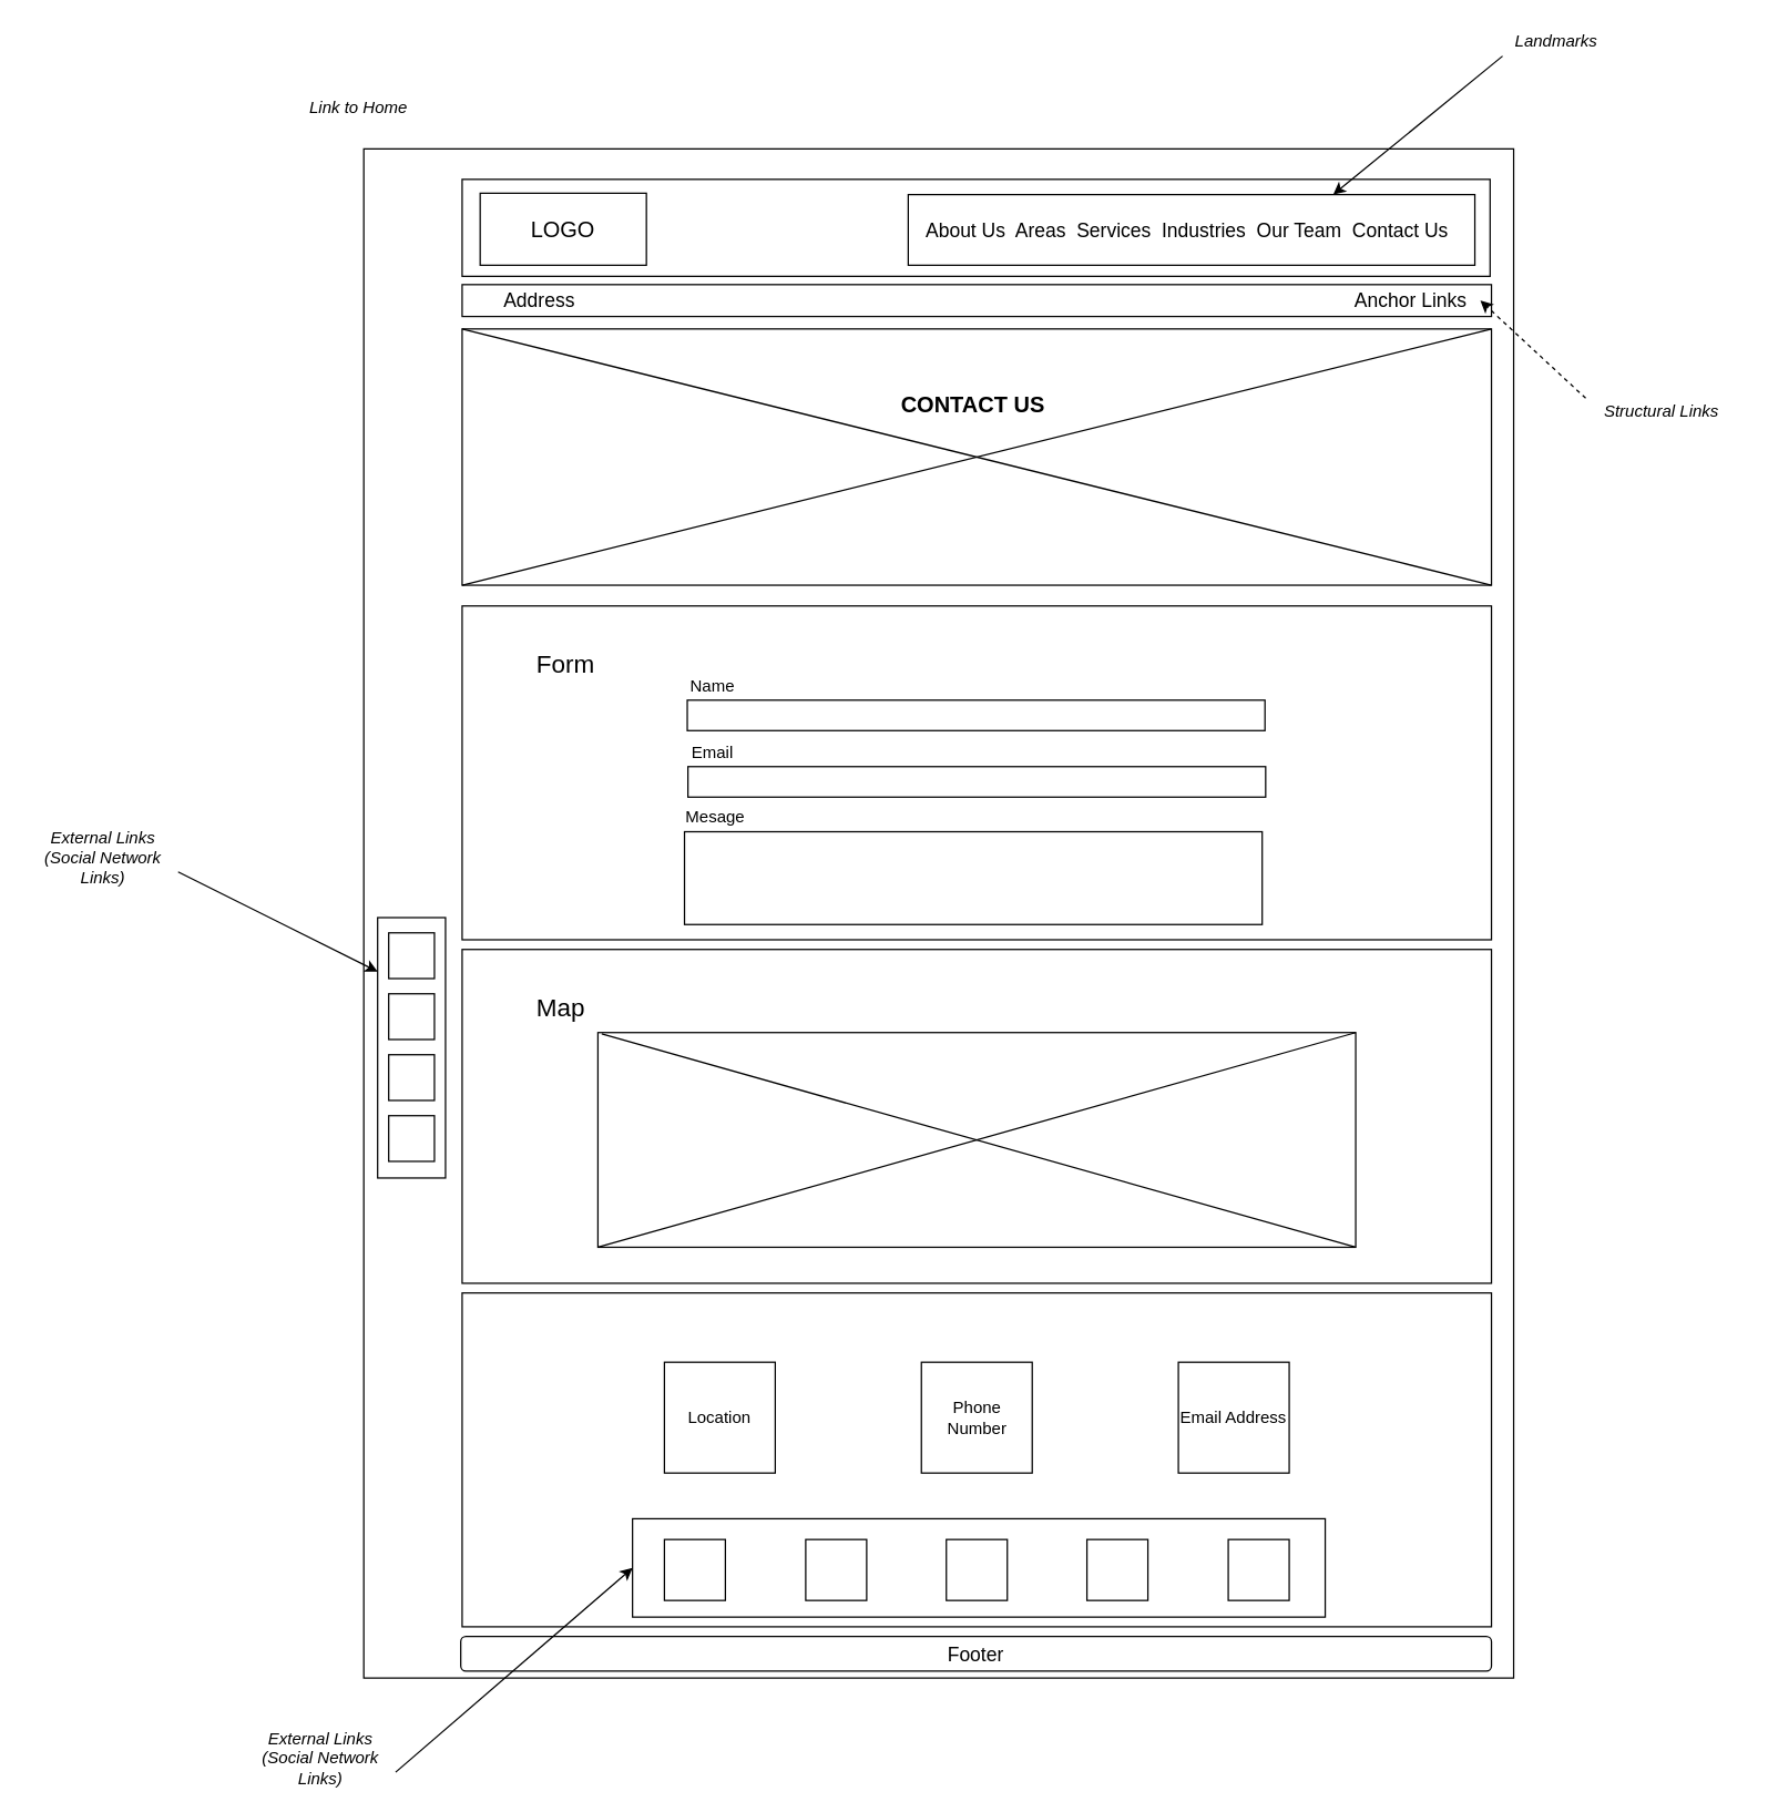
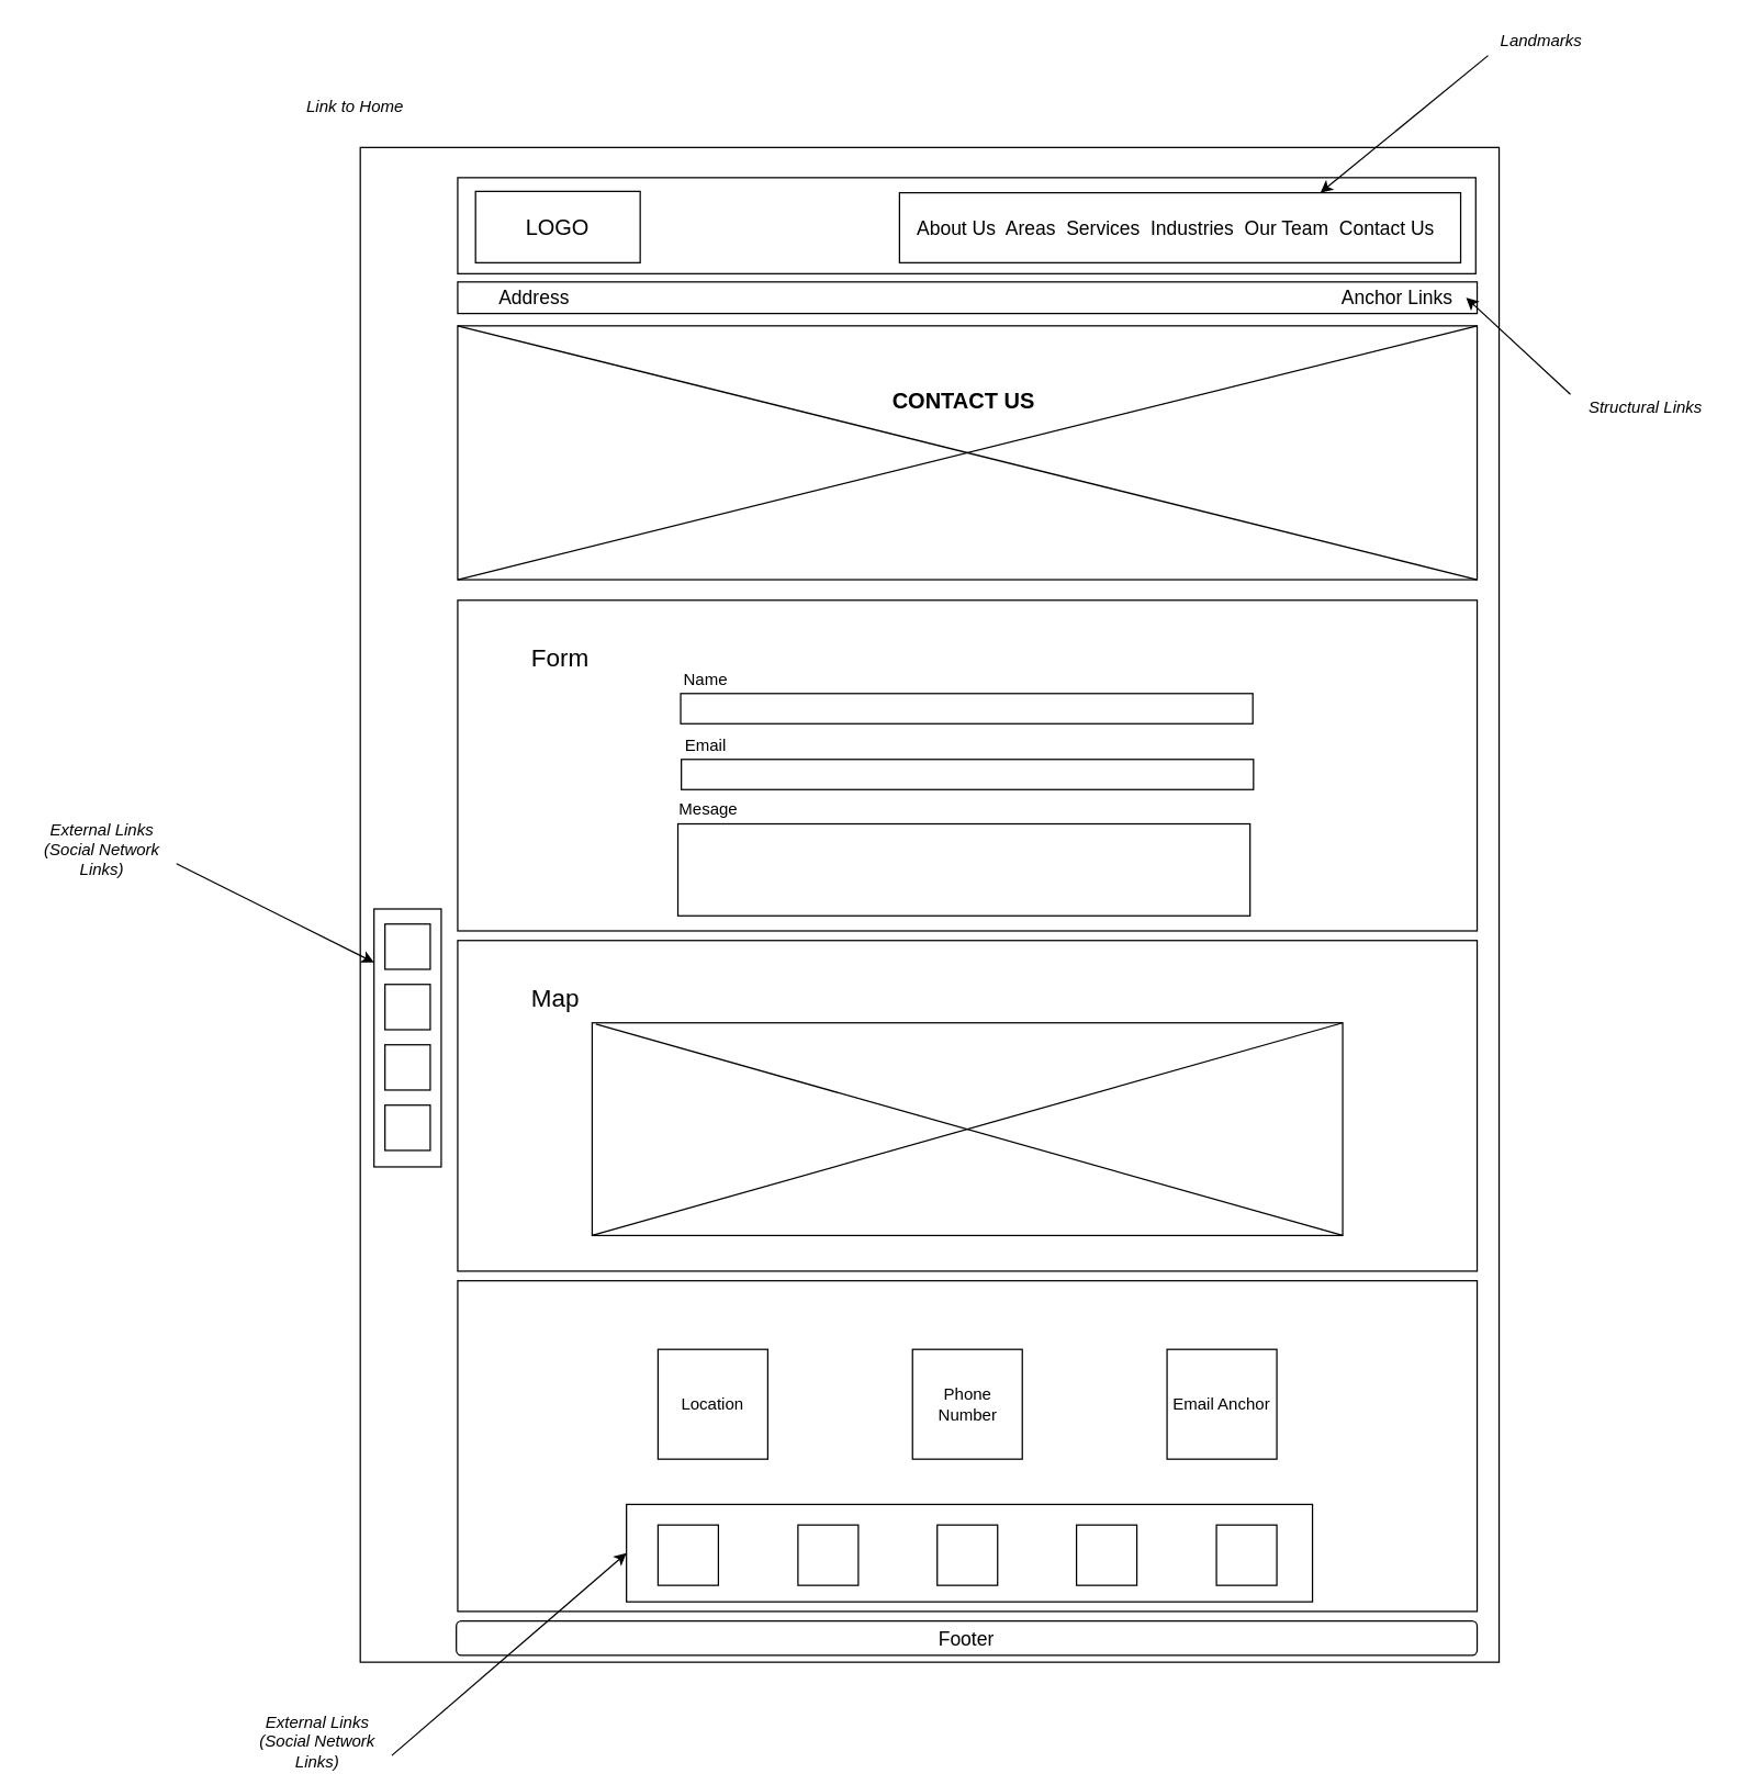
  <mxCell id="0" />
  <mxCell id="1" parent="0" />
  <mxCell id="2" value="" style="rounded=0;whiteSpace=wrap;html=1;fillColor=none;" parent="1" vertex="1"><mxGeometry x="262" y="107" width="830" height="1104" as="geometry" /></mxCell>
  <mxCell id="3" value="" style="rounded=0;whiteSpace=wrap;html=1;fillColor=none;" parent="1" vertex="1"><mxGeometry x="333" y="129" width="742" height="70" as="geometry" /></mxCell>
  <mxCell id="4" value="&lt;font style=&quot;font-size: 16px&quot;&gt;LOGO&lt;/font&gt;" style="rounded=0;whiteSpace=wrap;html=1;fillColor=none;" parent="1" vertex="1"><mxGeometry x="346" y="139" width="120" height="52" as="geometry" /></mxCell>
  <mxCell id="5" value="" style="rounded=0;whiteSpace=wrap;html=1;strokeColor=#000000;fillColor=none;" parent="1" vertex="1"><mxGeometry x="655" y="140" width="409" height="51" as="geometry" /></mxCell>
  <mxCell id="6" value="&lt;font style=&quot;font-size: 14px&quot;&gt;About Us&amp;nbsp; Areas&amp;nbsp; Services&amp;nbsp; Industries&amp;nbsp; &lt;/font&gt;&lt;font style=&quot;font-size: 14px&quot;&gt;Our Team&amp;nbsp; Contact Us&lt;/font&gt;" style="text;html=1;strokeColor=none;fillColor=none;align=left;verticalAlign=middle;whiteSpace=wrap;rounded=0;" parent="1" vertex="1"><mxGeometry x="666" y="155.5" width="389" height="20" as="geometry" /></mxCell>
  <mxCell id="7" value="&lt;i&gt;Landmarks&lt;/i&gt;" style="text;html=1;strokeColor=none;fillColor=none;align=center;verticalAlign=middle;whiteSpace=wrap;rounded=0;" parent="1" vertex="1"><mxGeometry x="1084" y="20" width="78" height="20" as="geometry" /></mxCell>
  <mxCell id="8" value="" style="endArrow=classic;html=1;entryX=0.75;entryY=0;entryDx=0;entryDy=0;exitX=0;exitY=1;exitDx=0;exitDy=0;" parent="1" source="7" target="5" edge="1"><mxGeometry width="50" height="50" relative="1" as="geometry"><mxPoint x="1127" y="114" as="sourcePoint" /><mxPoint x="1177" y="64" as="targetPoint" /></mxGeometry></mxCell>
  <mxCell id="9" value="&lt;i&gt;Link to Home&lt;/i&gt;" style="text;html=1;strokeColor=none;fillColor=none;align=center;verticalAlign=middle;whiteSpace=wrap;rounded=0;" parent="1" vertex="1"><mxGeometry x="217" y="68" width="83" height="20" as="geometry" /></mxCell>
  <mxCell id="10" value="" style="rounded=0;whiteSpace=wrap;html=1;fillColor=none;strokeColor=#000000;" parent="1" vertex="1"><mxGeometry x="333" y="205" width="743" height="23" as="geometry" /></mxCell>
  <mxCell id="11" value="&lt;font style=&quot;font-size: 14px&quot;&gt;Anchor Links&lt;/font&gt;" style="text;html=1;strokeColor=none;fillColor=none;align=center;verticalAlign=middle;whiteSpace=wrap;rounded=0;" parent="1" vertex="1"><mxGeometry x="968" y="208.5" width="100" height="16" as="geometry" /></mxCell>
  <mxCell id="12" value="&lt;i&gt;Structural Links&lt;/i&gt;" style="text;html=1;strokeColor=none;fillColor=none;align=center;verticalAlign=middle;whiteSpace=wrap;rounded=0;" parent="1" vertex="1"><mxGeometry x="1144" y="287" width="110" height="20" as="geometry" /></mxCell>
- <mxCell id="13" value="" style="endArrow=classic;html=1;entryX=1;entryY=0.5;entryDx=0;entryDy=0;exitX=0;exitY=0;exitDx=0;exitDy=0;dashed=1;" parent="1" source="12" target="11" edge="1"><mxGeometry width="50" height="50" relative="1" as="geometry"><mxPoint x="1254" y="287" as="sourcePoint" /><mxPoint x="968" y="217" as="targetPoint" /></mxGeometry></mxCell>
+ <mxCell id="13" value="" style="endArrow=classic;html=1;entryX=1;entryY=0.5;entryDx=0;entryDy=0;exitX=0;exitY=0;exitDx=0;exitDy=0;" parent="1" source="12" target="11" edge="1"><mxGeometry width="50" height="50" relative="1" as="geometry"><mxPoint x="1254" y="287" as="sourcePoint" /><mxPoint x="968" y="217" as="targetPoint" /></mxGeometry></mxCell>
  <mxCell id="14" value="" style="rounded=0;whiteSpace=wrap;html=1;fillColor=none;strokeColor=#000000;" parent="1" vertex="1"><mxGeometry x="333" y="237" width="743" height="185" as="geometry" /></mxCell>
  <mxCell id="15" value="" style="endArrow=none;html=1;entryX=0;entryY=0;entryDx=0;entryDy=0;exitX=1;exitY=1;exitDx=0;exitDy=0;" parent="1" source="14" target="14" edge="1"><mxGeometry width="50" height="50" relative="1" as="geometry"><mxPoint x="742" y="288" as="sourcePoint" /><mxPoint x="792" y="238" as="targetPoint" /></mxGeometry></mxCell>
  <mxCell id="16" value="" style="endArrow=none;html=1;entryX=1;entryY=0;entryDx=0;entryDy=0;exitX=0;exitY=1;exitDx=0;exitDy=0;" parent="1" source="14" target="14" edge="1"><mxGeometry width="50" height="50" relative="1" as="geometry"><mxPoint x="742" y="288" as="sourcePoint" /><mxPoint x="792" y="238" as="targetPoint" /></mxGeometry></mxCell>
  <mxCell id="17" value="&lt;b&gt;&lt;font style=&quot;font-size: 16px&quot;&gt;CONTACT US&lt;br&gt;&lt;/font&gt;&lt;/b&gt;" style="text;html=1;strokeColor=none;fillColor=none;align=center;verticalAlign=middle;whiteSpace=wrap;rounded=0;" parent="1" vertex="1"><mxGeometry x="640" y="282" width="124" height="20" as="geometry" /></mxCell>
  <mxCell id="18" value="" style="rounded=0;whiteSpace=wrap;html=1;fillColor=none;strokeColor=#000000;" parent="1" vertex="1"><mxGeometry x="333" y="437" width="743" height="241" as="geometry" /></mxCell>
  <mxCell id="19" value="&lt;h1&gt;&lt;span style=&quot;font-weight: normal&quot;&gt;&lt;font style=&quot;font-size: 18px&quot;&gt;Form&lt;/font&gt;&lt;/span&gt;&lt;br&gt;&lt;/h1&gt;" style="text;html=1;strokeColor=none;fillColor=none;spacing=5;spacingTop=-20;whiteSpace=wrap;overflow=hidden;rounded=0;" parent="1" vertex="1"><mxGeometry x="382" y="458" width="644" height="41" as="geometry" /></mxCell>
  <mxCell id="20" value="&lt;font style=&quot;font-size: 14px&quot;&gt;Footer&lt;/font&gt;" style="whiteSpace=wrap;html=1;strokeColor=#000000;fillColor=none;rounded=1;" parent="1" vertex="1"><mxGeometry x="332" y="1181" width="744" height="25" as="geometry" /></mxCell>
  <mxCell id="21" value="" style="rounded=0;whiteSpace=wrap;html=1;strokeColor=#000000;fillColor=none;" parent="1" vertex="1"><mxGeometry x="272" y="662" width="49" height="188" as="geometry" /></mxCell>
  <mxCell id="22" value="" style="whiteSpace=wrap;html=1;aspect=fixed;strokeColor=#000000;fillColor=none;" parent="1" vertex="1"><mxGeometry x="280" y="673" width="33" height="33" as="geometry" /></mxCell>
  <mxCell id="23" value="" style="whiteSpace=wrap;html=1;aspect=fixed;strokeColor=#000000;fillColor=none;" parent="1" vertex="1"><mxGeometry x="280" y="717" width="33" height="33" as="geometry" /></mxCell>
  <mxCell id="24" value="" style="whiteSpace=wrap;html=1;aspect=fixed;strokeColor=#000000;fillColor=none;" parent="1" vertex="1"><mxGeometry x="280" y="761" width="33" height="33" as="geometry" /></mxCell>
  <mxCell id="25" value="" style="whiteSpace=wrap;html=1;aspect=fixed;strokeColor=#000000;fillColor=none;" parent="1" vertex="1"><mxGeometry x="280" y="805" width="33" height="33" as="geometry" /></mxCell>
  <mxCell id="26" value="&lt;i&gt;External Links (Social Network Links)&lt;/i&gt;" style="text;html=1;strokeColor=none;fillColor=none;align=center;verticalAlign=middle;whiteSpace=wrap;rounded=0;" parent="1" vertex="1"><mxGeometry x="20" y="609" width="108" height="20" as="geometry" /></mxCell>
  <mxCell id="27" value="" style="endArrow=classic;html=1;entryX=0;entryY=0.207;entryDx=0;entryDy=0;entryPerimeter=0;exitX=1;exitY=1;exitDx=0;exitDy=0;" parent="1" source="26" target="21" edge="1"><mxGeometry width="50" height="50" relative="1" as="geometry"><mxPoint x="137" y="784" as="sourcePoint" /><mxPoint x="187" y="734" as="targetPoint" /></mxGeometry></mxCell>
  <mxCell id="28" value="" style="rounded=0;whiteSpace=wrap;html=1;fillColor=none;strokeColor=#000000;" parent="1" vertex="1"><mxGeometry x="333" y="685" width="743" height="241" as="geometry" /></mxCell>
  <mxCell id="29" value="&lt;h1&gt;&lt;span style=&quot;font-weight: normal&quot;&gt;&lt;font style=&quot;font-size: 18px&quot;&gt;Map&lt;/font&gt;&lt;/span&gt;&lt;br&gt;&lt;/h1&gt;" style="text;html=1;strokeColor=none;fillColor=none;spacing=5;spacingTop=-20;whiteSpace=wrap;overflow=hidden;rounded=0;" parent="1" vertex="1"><mxGeometry x="382" y="706" width="644" height="41" as="geometry" /></mxCell>
  <mxCell id="30" value="" style="rounded=0;whiteSpace=wrap;html=1;fillColor=none;strokeColor=#000000;" parent="1" vertex="1"><mxGeometry x="333" y="933" width="743" height="241" as="geometry" /></mxCell>
  <mxCell id="31" value="&lt;font style=&quot;font-size: 14px&quot;&gt;Address&lt;/font&gt;" style="text;html=1;strokeColor=none;fillColor=none;align=center;verticalAlign=middle;whiteSpace=wrap;rounded=0;" parent="1" vertex="1"><mxGeometry x="339" y="208.5" width="100" height="16" as="geometry" /></mxCell>
  <mxCell id="32" value="" style="rounded=0;whiteSpace=wrap;html=1;" vertex="1" parent="1"><mxGeometry x="495.5" y="505" width="417" height="22" as="geometry" /></mxCell>
  <mxCell id="33" value="" style="rounded=0;whiteSpace=wrap;html=1;" vertex="1" parent="1"><mxGeometry x="496" y="553" width="417" height="22" as="geometry" /></mxCell>
  <mxCell id="34" value="" style="rounded=0;whiteSpace=wrap;html=1;" vertex="1" parent="1"><mxGeometry x="493.5" y="600" width="417" height="67" as="geometry" /></mxCell>
  <mxCell id="35" value="Name" style="text;html=1;strokeColor=none;fillColor=none;align=center;verticalAlign=middle;whiteSpace=wrap;rounded=0;" vertex="1" parent="1"><mxGeometry x="493.5" y="485" width="40" height="20" as="geometry" /></mxCell>
  <mxCell id="36" value="Email" style="text;html=1;strokeColor=none;fillColor=none;align=center;verticalAlign=middle;whiteSpace=wrap;rounded=0;" vertex="1" parent="1"><mxGeometry x="493.5" y="533" width="40" height="20" as="geometry" /></mxCell>
  <mxCell id="37" value="Mesage" style="text;html=1;strokeColor=none;fillColor=none;align=center;verticalAlign=middle;whiteSpace=wrap;rounded=0;" vertex="1" parent="1"><mxGeometry x="495.5" y="580" width="40" height="20" as="geometry" /></mxCell>
  <mxCell id="38" value="" style="rounded=0;whiteSpace=wrap;html=1;" vertex="1" parent="1"><mxGeometry x="431" y="745" width="547" height="155" as="geometry" /></mxCell>
  <mxCell id="39" value="" style="endArrow=none;html=1;entryX=0.005;entryY=0.006;entryDx=0;entryDy=0;entryPerimeter=0;exitX=1;exitY=1;exitDx=0;exitDy=0;" edge="1" parent="1" source="38" target="38"><mxGeometry width="50" height="50" relative="1" as="geometry"><mxPoint x="783" y="822" as="sourcePoint" /><mxPoint x="434" y="751" as="targetPoint" /></mxGeometry></mxCell>
  <mxCell id="40" value="" style="endArrow=none;html=1;exitX=0;exitY=1;exitDx=0;exitDy=0;entryX=1;entryY=0;entryDx=0;entryDy=0;" edge="1" parent="1" source="38" target="38"><mxGeometry width="50" height="50" relative="1" as="geometry"><mxPoint x="783" y="822" as="sourcePoint" /><mxPoint x="833" y="772" as="targetPoint" /></mxGeometry></mxCell>
  <mxCell id="41" value="Location" style="whiteSpace=wrap;html=1;aspect=fixed;" vertex="1" parent="1"><mxGeometry x="479" y="983" width="80" height="80" as="geometry" /></mxCell>
  <mxCell id="42" value="Phone Number" style="whiteSpace=wrap;html=1;aspect=fixed;" vertex="1" parent="1"><mxGeometry x="664.5" y="983" width="80" height="80" as="geometry" /></mxCell>
- <mxCell id="43" value="Email Address" style="whiteSpace=wrap;html=1;aspect=fixed;" vertex="1" parent="1"><mxGeometry x="850" y="983" width="80" height="80" as="geometry" /></mxCell>
+ <mxCell id="43" value="Email Anchor" style="whiteSpace=wrap;html=1;aspect=fixed;" vertex="1" parent="1"><mxGeometry x="850" y="983" width="80" height="80" as="geometry" /></mxCell>
  <mxCell id="44" value="" style="whiteSpace=wrap;html=1;aspect=fixed;" vertex="1" parent="1"><mxGeometry x="479" y="1111" width="44" height="44" as="geometry" /></mxCell>
  <mxCell id="45" value="" style="whiteSpace=wrap;html=1;aspect=fixed;" vertex="1" parent="1"><mxGeometry x="682.5" y="1111" width="44" height="44" as="geometry" /></mxCell>
  <mxCell id="46" value="" style="whiteSpace=wrap;html=1;aspect=fixed;" vertex="1" parent="1"><mxGeometry x="784" y="1111" width="44" height="44" as="geometry" /></mxCell>
  <mxCell id="47" value="" style="whiteSpace=wrap;html=1;aspect=fixed;" vertex="1" parent="1"><mxGeometry x="581" y="1111" width="44" height="44" as="geometry" /></mxCell>
  <mxCell id="48" value="" style="whiteSpace=wrap;html=1;aspect=fixed;" vertex="1" parent="1"><mxGeometry x="886" y="1111" width="44" height="44" as="geometry" /></mxCell>
  <mxCell id="49" value="&lt;i&gt;External Links (Social Network Links)&lt;/i&gt;" style="text;html=1;strokeColor=none;fillColor=none;align=center;verticalAlign=middle;whiteSpace=wrap;rounded=0;" vertex="1" parent="1"><mxGeometry x="177" y="1259" width="108" height="20" as="geometry" /></mxCell>
  <mxCell id="50" value="" style="endArrow=classic;html=1;entryX=0;entryY=0.5;entryDx=0;entryDy=0;exitX=1;exitY=1;exitDx=0;exitDy=0;" edge="1" parent="1" source="49" target="51"><mxGeometry width="50" height="50" relative="1" as="geometry"><mxPoint x="219" y="1424" as="sourcePoint" /><mxPoint x="354" y="1340.916" as="targetPoint" /></mxGeometry></mxCell>
  <mxCell id="51" value="" style="rounded=0;whiteSpace=wrap;html=1;fillColor=none;" vertex="1" parent="1"><mxGeometry x="456" y="1096" width="500" height="71" as="geometry" /></mxCell>
